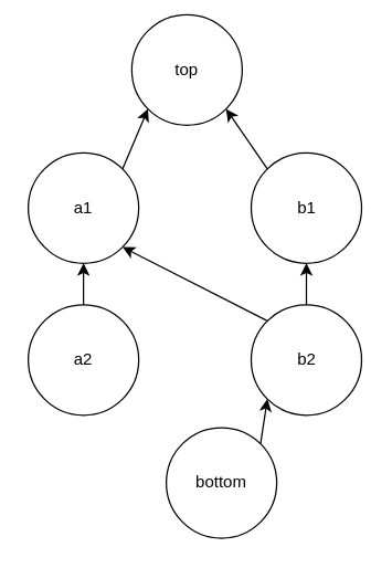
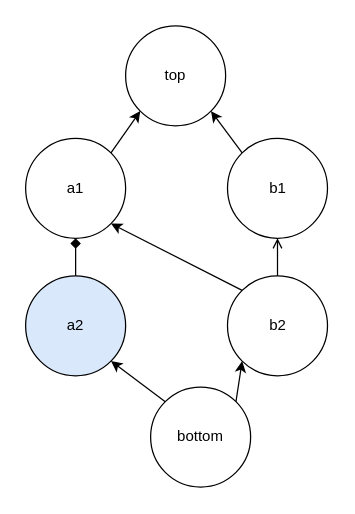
  <mxCell id="0" />
  <mxCell id="1" parent="0" />
  <mxCell id="2" value="bottom" style="ellipse;whiteSpace=wrap;html=1;aspect=fixed;" vertex="1" parent="1"><mxGeometry x="120" y="309" width="80" height="80" as="geometry" /></mxCell>
  <mxCell id="3" value="b2" style="ellipse;whiteSpace=wrap;html=1;aspect=fixed;" vertex="1" parent="1"><mxGeometry x="181.5" y="220" width="80" height="80" as="geometry" /></mxCell>
  <mxCell id="4" value="a1" style="ellipse;whiteSpace=wrap;html=1;aspect=fixed;" vertex="1" parent="1"><mxGeometry x="20" y="110" width="80" height="80" as="geometry" /></mxCell>
- <mxCell id="5" value="a2" style="ellipse;whiteSpace=wrap;html=1;aspect=fixed;" vertex="1" parent="1"><mxGeometry x="20" y="220" width="80" height="80" as="geometry" /></mxCell>
+ <mxCell id="5" value="a2" style="ellipse;whiteSpace=wrap;html=1;aspect=fixed;fillColor=#dae8fc;" vertex="1" parent="1"><mxGeometry x="20" y="220" width="80" height="80" as="geometry" /></mxCell>
  <mxCell id="6" value="b1" style="ellipse;whiteSpace=wrap;html=1;aspect=fixed;" vertex="1" parent="1"><mxGeometry x="181.5" y="110" width="80" height="80" as="geometry" /></mxCell>
- <mxCell id="7" value="top" style="ellipse;whiteSpace=wrap;html=1;aspect=fixed;" vertex="1" parent="1"><mxGeometry x="95" y="10" width="80" height="80" as="geometry" /></mxCell>
+ <mxCell id="7" value="top" style="ellipse;whiteSpace=wrap;html=1;aspect=fixed;" vertex="1" parent="1"><mxGeometry x="100" y="20" width="80" height="80" as="geometry" /></mxCell>
+ <mxCell id="8" value="" style="endArrow=classic;html=1;exitX=0;exitY=0;exitDx=0;exitDy=0;entryX=1;entryY=1;entryDx=0;entryDy=0;" edge="1" parent="1" source="2" target="5"><mxGeometry width="50" height="50" relative="1" as="geometry"><mxPoint x="0" y="460" as="sourcePoint" /><mxPoint x="50" y="410" as="targetPoint" /></mxGeometry></mxCell>
  <mxCell id="9" value="" style="endArrow=classic;html=1;exitX=1;exitY=0;exitDx=0;exitDy=0;entryX=0;entryY=1;entryDx=0;entryDy=0;" edge="1" parent="1" source="2" target="3"><mxGeometry width="50" height="50" relative="1" as="geometry"><mxPoint x="179.784" y="315.716" as="sourcePoint" /><mxPoint x="89.784" y="298.284" as="targetPoint" /></mxGeometry></mxCell>
- <mxCell id="10" value="" style="endArrow=classic;html=1;exitX=0.5;exitY=0;exitDx=0;exitDy=0;entryX=0.5;entryY=1;entryDx=0;entryDy=0;" edge="1" parent="1" source="5" target="4"><mxGeometry width="50" height="50" relative="1" as="geometry"><mxPoint x="146.64" y="343.04" as="sourcePoint" /><mxPoint x="108.284" y="308.284" as="targetPoint" /></mxGeometry></mxCell>
- <mxCell id="11" value="" style="endArrow=classic;html=1;exitX=0.5;exitY=0;exitDx=0;exitDy=0;entryX=0.5;entryY=1;entryDx=0;entryDy=0;" edge="1" parent="1" source="3" target="6"><mxGeometry width="50" height="50" relative="1" as="geometry"><mxPoint x="118.14" y="353.04" as="sourcePoint" /><mxPoint x="79.784" y="318.284" as="targetPoint" /></mxGeometry></mxCell>
+ <mxCell id="10" value="" style="endArrow=diamond;html=1;exitX=0.5;exitY=0;exitDx=0;exitDy=0;entryX=0.5;entryY=1;entryDx=0;entryDy=0;" edge="1" parent="1" source="5" target="4"><mxGeometry width="50" height="50" relative="1" as="geometry"><mxPoint x="146.64" y="343.04" as="sourcePoint" /><mxPoint x="108.284" y="308.284" as="targetPoint" /></mxGeometry></mxCell>
+ <mxCell id="11" value="" style="endArrow=open;html=1;exitX=0.5;exitY=0;exitDx=0;exitDy=0;entryX=0.5;entryY=1;entryDx=0;entryDy=0;" edge="1" parent="1" source="3" target="6"><mxGeometry width="50" height="50" relative="1" as="geometry"><mxPoint x="118.14" y="353.04" as="sourcePoint" /><mxPoint x="79.784" y="318.284" as="targetPoint" /></mxGeometry></mxCell>
  <mxCell id="12" value="" style="endArrow=classic;html=1;entryX=0;entryY=1;entryDx=0;entryDy=0;exitX=1;exitY=0;exitDx=0;exitDy=0;" edge="1" parent="1" source="4" target="7"><mxGeometry width="50" height="50" relative="1" as="geometry"><mxPoint x="68" y="122" as="sourcePoint" /><mxPoint x="69.784" y="69.784" as="targetPoint" /></mxGeometry></mxCell>
  <mxCell id="13" value="" style="endArrow=classic;html=1;entryX=1;entryY=1;entryDx=0;entryDy=0;exitX=0;exitY=0;exitDx=0;exitDy=0;" edge="1" parent="1" source="6" target="7"><mxGeometry width="50" height="50" relative="1" as="geometry"><mxPoint x="210" y="80" as="sourcePoint" /><mxPoint x="179.784" y="75.284" as="targetPoint" /></mxGeometry></mxCell>
  <mxCell id="14" value="" style="endArrow=classic;html=1;exitX=0;exitY=0;exitDx=0;exitDy=0;entryX=1;entryY=1;entryDx=0;entryDy=0;" edge="1" parent="1" source="3" target="4"><mxGeometry width="50" height="50" relative="1" as="geometry"><mxPoint x="231.5" y="230" as="sourcePoint" /><mxPoint x="95" y="172" as="targetPoint" /></mxGeometry></mxCell>
